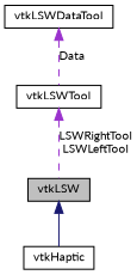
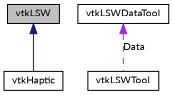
  digraph {
    fontname=Lato
    node [color=black fontname=Lato fontsize=10 shape=record]
    edge [color=darkorchid3 dir=back fontname=Lato fontsize=10 labelfontname=FreeSans labelfontsize=10 style=dashed]
    n1 [fillcolor=grey75 fontcolor=black height=0.2 label=vtkLSW style=filled width=0.4]
    n2 [height=0.2 label=vtkHaptic width=0.4]
    n3 [height=0.2 label=vtkLSWTool width=0.4]
    n4 [height=0.2 label=vtkLSWDataTool width=0.4]
    n1 -> n2 [color=midnightblue style=solid]
-   n3 -> n1 [label="LSWRightTool\nLSWLeftTool"]
    n4 -> n3 [label=Data]
  }
